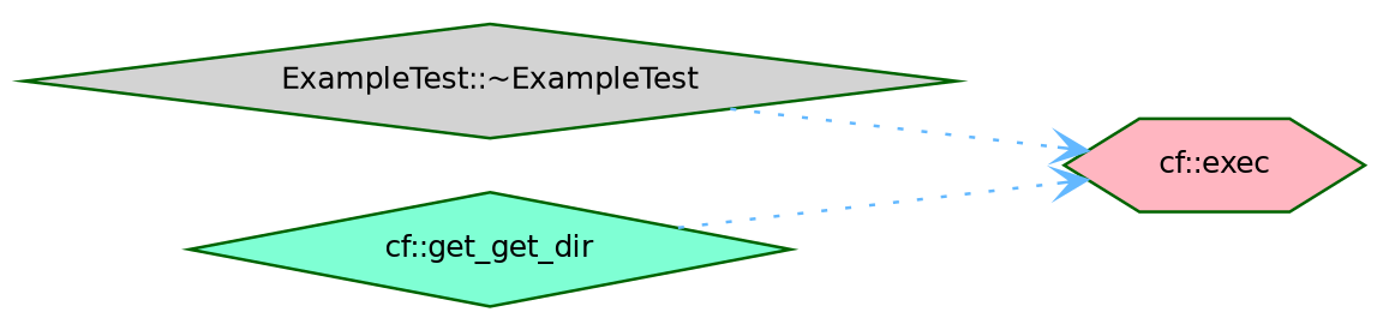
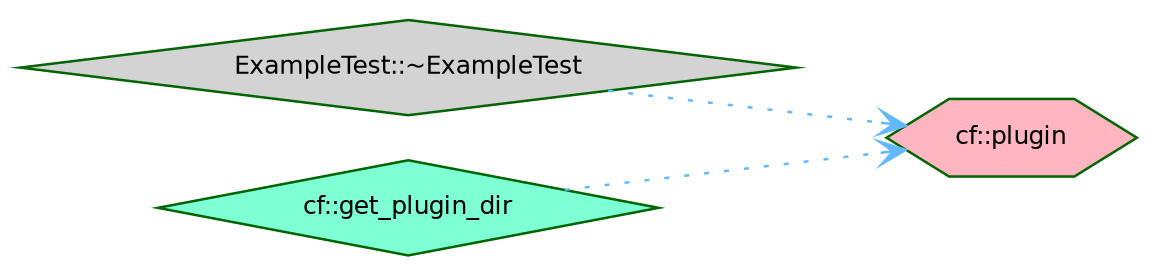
  digraph {
    rankdir=LR
    node [color=darkgreen fontname=Helvetica fontsize=10 shape=diamond style=filled]
    edge [arrowhead=vee color=steelblue1 fontname=Helvetica fontsize=10 labelfontname=Helvetica labelfontsize=10 style=dotted]
    n1 [fillcolor=lightgrey fontcolor=black height=0.2 label="ExampleTest::~ExampleTest" width=0.4]
-   n2 [fillcolor=lightpink height=0.2 label="cf::exec" shape=hexagon width=0.4]
-   n3 [fillcolor=aquamarine height=0.2 label="cf::get_get_dir" width=0.4]
+   n2 [fillcolor=lightpink height=0.2 label="cf::plugin" shape=hexagon width=0.4]
+   n3 [fillcolor=aquamarine height=0.2 label="cf::get_plugin_dir" width=0.4]
    n1 -> n2
    n3 -> n2
  }
